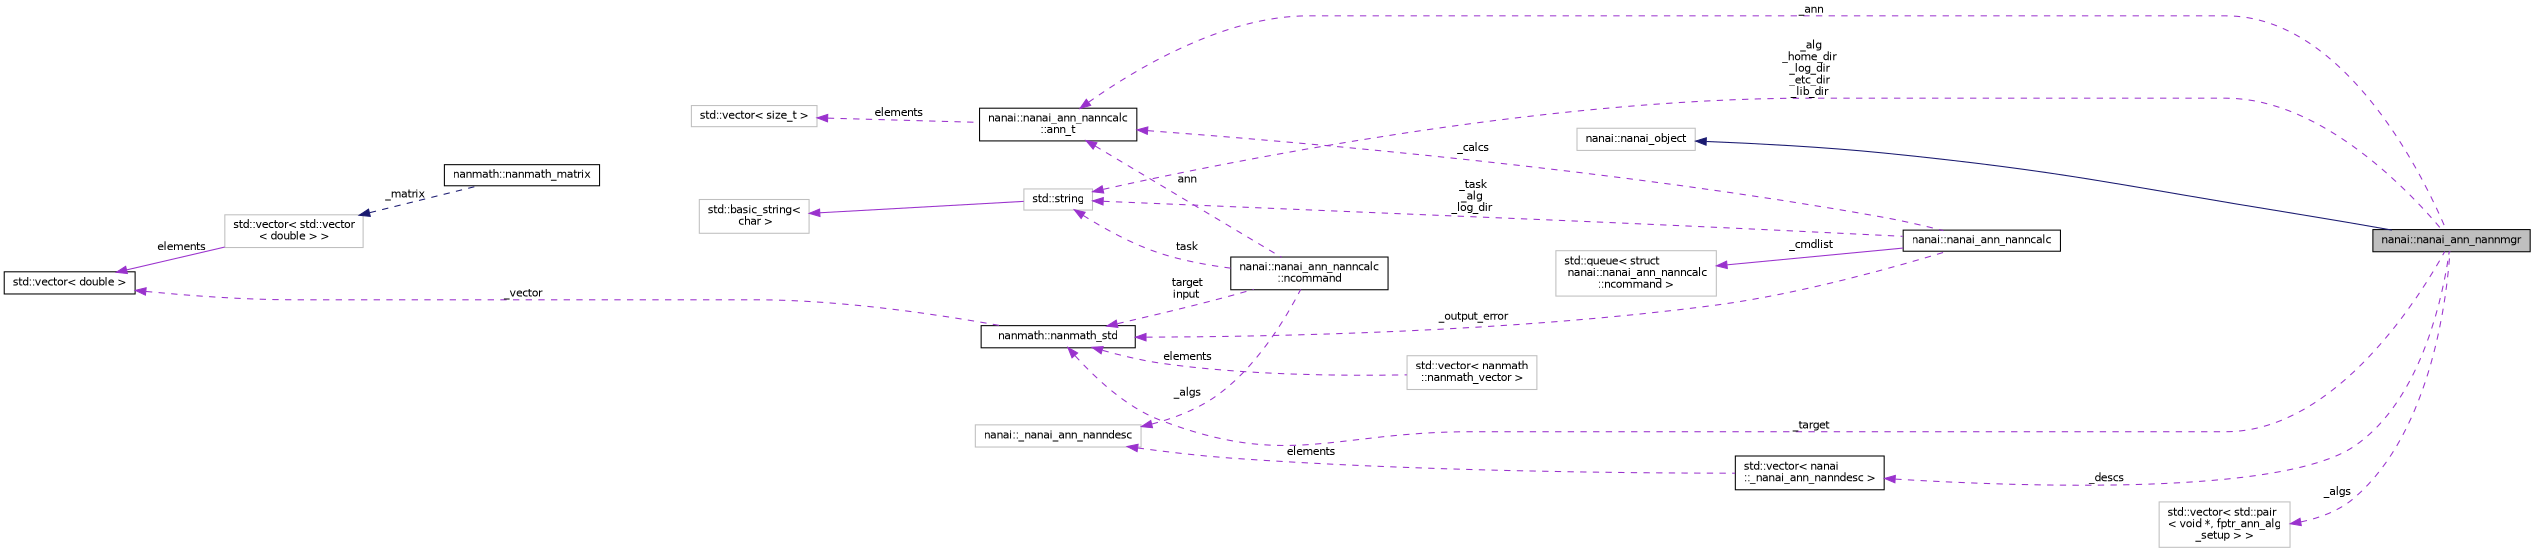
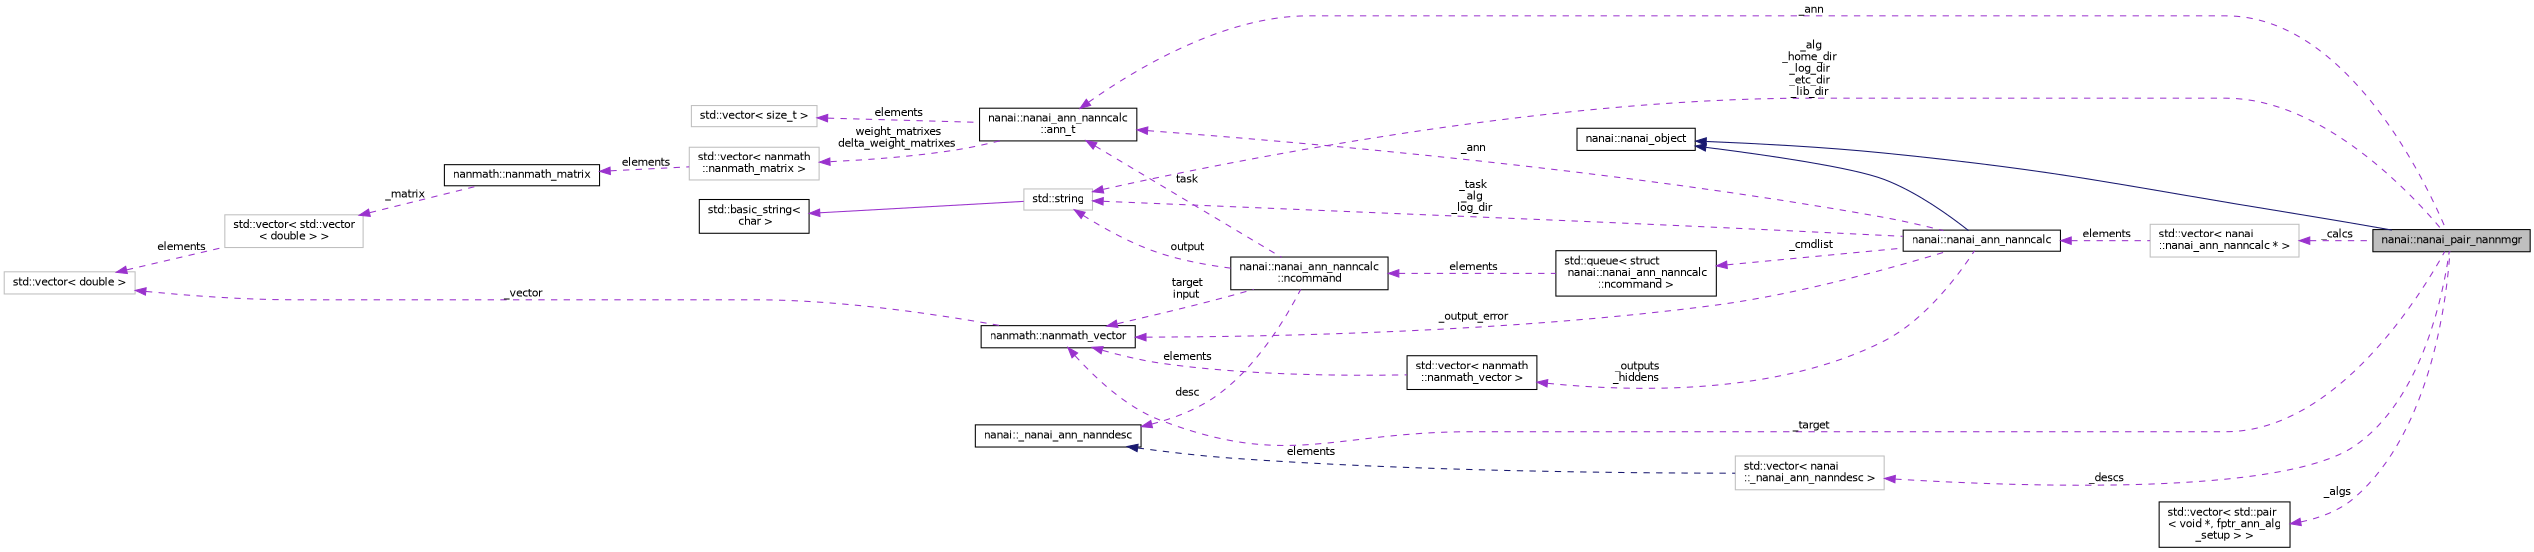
  digraph {
    rankdir=LR
    node [color=grey75 fillcolor=white fontname=Helvetica fontsize=10 shape=record style=filled]
    edge [color=darkorchid3 dir=back fontname=Helvetica fontsize=10 labelfontname=Helvetica labelfontsize=10 style=dashed]
-   n1 [color=black fillcolor=grey75 fontcolor=black height=0.2 label="nanai::nanai_ann_nannmgr" width=0.4]
-   n2 [height=0.2 label="nanai::nanai_object" width=0.4]
+   n1 [color=black fillcolor=grey75 fontcolor=black height=0.2 label="nanai::nanai_pair_nannmgr" width=0.4]
+   n2 [color=black height=0.2 label="nanai::nanai_object" width=0.4]
    n3 [color=black height=0.2 label="nanai::nanai_ann_nanncalc" width=0.4]
+   n4 [height=0.2 label="std::vector\< nanai\l::nanai_ann_nanncalc * \>" width=0.4]
    n5 [color=black height=0.2 label="nanai::nanai_ann_nanncalc\l::ann_t" width=0.4]
    n6 [color=black height=0.2 label="nanai::nanai_ann_nanncalc\l::ncommand" width=0.4]
-   n7 [height=0.2 label="std::queue\< struct\l nanai::nanai_ann_nanncalc\l::ncommand \>" width=0.4]
+   n7 [color=black height=0.2 label="std::queue\< struct\l nanai::nanai_ann_nanncalc\l::ncommand \>" width=0.4]
    n8 [height=0.2 label="std::vector\< size_t \>" width=0.4]
+   n9 [height=0.2 label="std::vector\< nanmath\l::nanmath_matrix \>" width=0.4]
    n10 [color=black height=0.2 label="nanmath::nanmath_matrix" width=0.4]
    n11 [height=0.2 label="std::vector\< std::vector\l\< double \> \>" width=0.4]
-   n12 [color=black height=0.2 label="std::vector\< double \>" width=0.4]
-   n13 [color=black height=0.2 label="nanmath::nanmath_std" width=0.4]
-   n14 [height=0.2 label="std::vector\< nanmath\l::nanmath_vector \>" width=0.4]
+   n12 [height=0.2 label="std::vector\< double \>" width=0.4]
+   n13 [color=black height=0.2 label="nanmath::nanmath_vector" width=0.4]
+   n14 [color=black height=0.2 label="std::vector\< nanmath\l::nanmath_vector \>" width=0.4]
    n15 [height=0.2 label="std::string" width=0.4]
-   n16 [height=0.2 label="std::basic_string\<\l char \>" width=0.4]
-   n17 [color=black height=0.2 label="std::vector\< nanai\l::_nanai_ann_nanndesc \>" width=0.4]
-   n18 [height=0.2 label="nanai::_nanai_ann_nanndesc" width=0.4]
-   n19 [height=0.2 label="std::vector\< std::pair\l\< void *, fptr_ann_alg\l_setup \> \>" width=0.4]
+   n16 [color=black height=0.2 label="std::basic_string\<\l char \>" width=0.4]
+   n17 [height=0.2 label="std::vector\< nanai\l::_nanai_ann_nanndesc \>" width=0.4]
+   n18 [color=black height=0.2 label="nanai::_nanai_ann_nanndesc" width=0.4]
+   n19 [color=black height=0.2 label="std::vector\< std::pair\l\< void *, fptr_ann_alg\l_setup \> \>" width=0.4]
    n2 -> n1 [color=midnightblue style=solid]
+   n2 -> n3 [color=midnightblue style=solid]
+   n3 -> n4 [label=" elements"]
+   n4 -> n1 [label=" _calcs"]
    n5 -> n1 [label=" _ann"]
-   n5 -> n3 [label=" _calcs"]
-   n5 -> n6 [label=" ann"]
-   n7 -> n3 [label=" _cmdlist" style=solid]
+   n5 -> n3 [label=" _ann"]
+   n5 -> n6 [label=" task"]
+   n6 -> n7 [label=" elements"]
+   n7 -> n3 [label=" _cmdlist"]
    n8 -> n5 [label=" elements"]
-   n11 -> n10 [color=midnightblue label=" _matrix"]
-   n12 -> n11 [label=" elements" style=solid]
+   n9 -> n5 [label=" weight_matrixes\ndelta_weight_matrixes"]
+   n10 -> n9 [label=" elements"]
+   n11 -> n10 [label=" _matrix"]
+   n12 -> n11 [label=" elements"]
    n12 -> n13 [label=" _vector"]
    n13 -> n1 [label=" _target"]
    n13 -> n3 [label=" _output_error"]
    n13 -> n6 [label=" target\ninput"]
    n13 -> n14 [label=" elements"]
+   n14 -> n3 [label=" _outputs\n_hiddens"]
    n15 -> n1 [label=" _alg\n_home_dir\n_log_dir\n_etc_dir\n_lib_dir"]
    n15 -> n3 [label=" _task\n_alg\n_log_dir"]
-   n15 -> n6 [label=" task"]
+   n15 -> n6 [label=" output"]
    n16 -> n15 [style=solid]
    n17 -> n1 [label=" _descs"]
-   n18 -> n6 [label=" _algs"]
-   n18 -> n17 [label=" elements"]
+   n18 -> n6 [label=" desc"]
+   n18 -> n17 [color=midnightblue label=" elements"]
    n19 -> n1 [label=" _algs"]
  }
